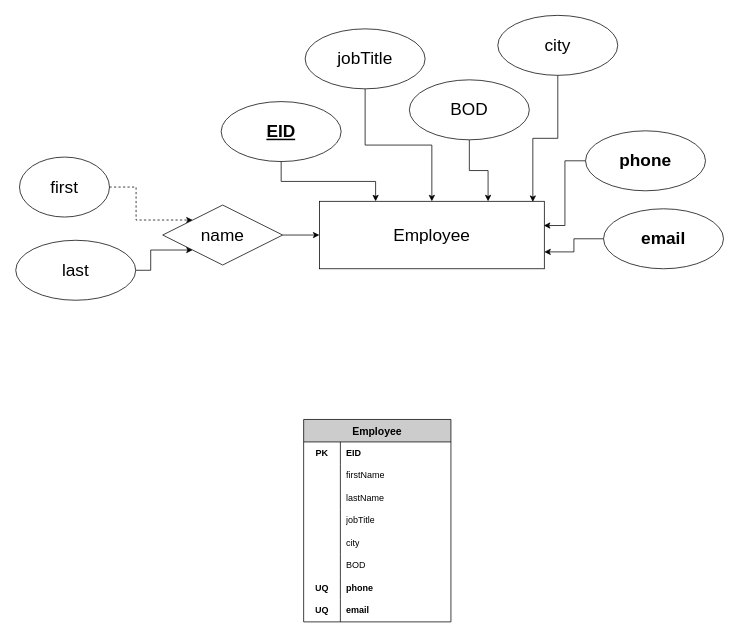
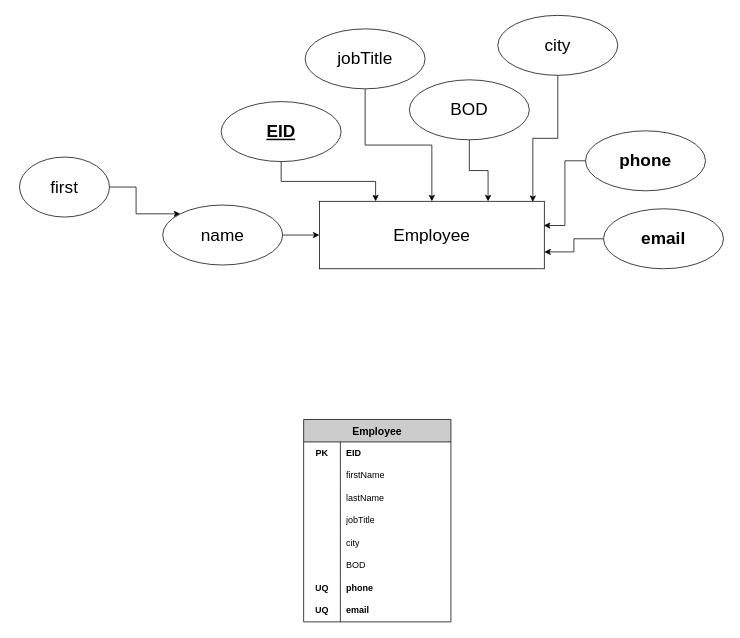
  <mxCell id="0" />
  <mxCell id="1" parent="0" />
  <mxCell id="2" value="&lt;font style=&quot;font-size: 23px&quot;&gt;Employee&lt;/font&gt;" style="rounded=0;whiteSpace=wrap;html=1;" vertex="1" parent="1"><mxGeometry x="425" y="268" width="300" height="90" as="geometry" /></mxCell>
  <mxCell id="3" style="edgeStyle=orthogonalEdgeStyle;rounded=0;orthogonalLoop=1;jettySize=auto;html=1;entryX=0.25;entryY=0;entryDx=0;entryDy=0;fontSize=23;" edge="1" parent="1" source="4" target="2"><mxGeometry relative="1" as="geometry" /></mxCell>
  <mxCell id="4" value="&lt;u&gt;&lt;b&gt;EID&lt;/b&gt;&lt;/u&gt;" style="ellipse;whiteSpace=wrap;html=1;fontSize=23;" vertex="1" parent="1"><mxGeometry x="294" y="135" width="160" height="80" as="geometry" /></mxCell>
- <mxCell id="5" style="edgeStyle=orthogonalEdgeStyle;rounded=0;orthogonalLoop=1;jettySize=auto;html=1;entryX=0;entryY=0;entryDx=0;entryDy=0;fontSize=23;dashed=1;" edge="1" parent="1" source="6" target="10"><mxGeometry relative="1" as="geometry" /></mxCell>
+ <mxCell id="5" style="edgeStyle=orthogonalEdgeStyle;rounded=0;orthogonalLoop=1;jettySize=auto;html=1;entryX=0;entryY=0;entryDx=0;entryDy=0;fontSize=23;" edge="1" parent="1" source="6" target="10"><mxGeometry relative="1" as="geometry" /></mxCell>
  <mxCell id="6" value="first" style="ellipse;whiteSpace=wrap;html=1;fontSize=23;" vertex="1" parent="1"><mxGeometry x="25" y="209" width="120" height="80" as="geometry" /></mxCell>
- <mxCell id="7" style="edgeStyle=orthogonalEdgeStyle;rounded=0;orthogonalLoop=1;jettySize=auto;html=1;entryX=0;entryY=1;entryDx=0;entryDy=0;fontSize=23;" edge="1" parent="1" source="8" target="10"><mxGeometry relative="1" as="geometry" /></mxCell>
- <mxCell id="8" value="last" style="ellipse;whiteSpace=wrap;html=1;fontSize=23;" vertex="1" parent="1"><mxGeometry x="20" y="320" width="160" height="80" as="geometry" /></mxCell>
  <mxCell id="9" style="edgeStyle=orthogonalEdgeStyle;rounded=0;orthogonalLoop=1;jettySize=auto;html=1;entryX=0;entryY=0.5;entryDx=0;entryDy=0;fontSize=23;" edge="1" parent="1" source="10" target="2"><mxGeometry relative="1" as="geometry" /></mxCell>
- <mxCell id="10" value="name" style="rhombus;whiteSpace=wrap;html=1;fontSize=23;" vertex="1" parent="1"><mxGeometry x="216" y="273" width="160" height="80" as="geometry" /></mxCell>
+ <mxCell id="10" value="name" style="ellipse;whiteSpace=wrap;html=1;fontSize=23;" vertex="1" parent="1"><mxGeometry x="216" y="273" width="160" height="80" as="geometry" /></mxCell>
  <mxCell id="11" style="edgeStyle=orthogonalEdgeStyle;rounded=0;orthogonalLoop=1;jettySize=auto;html=1;fontSize=23;" edge="1" parent="1" source="12" target="2"><mxGeometry relative="1" as="geometry" /></mxCell>
  <mxCell id="12" value="jobTitle" style="ellipse;whiteSpace=wrap;html=1;fontSize=23;" vertex="1" parent="1"><mxGeometry x="406" y="38" width="160" height="80" as="geometry" /></mxCell>
  <mxCell id="13" style="edgeStyle=orthogonalEdgeStyle;rounded=0;orthogonalLoop=1;jettySize=auto;html=1;entryX=0.75;entryY=0;entryDx=0;entryDy=0;fontSize=23;" edge="1" parent="1" source="14" target="2"><mxGeometry relative="1" as="geometry" /></mxCell>
  <mxCell id="14" value="BOD" style="ellipse;whiteSpace=wrap;html=1;fontSize=23;" vertex="1" parent="1"><mxGeometry x="545" y="106" width="160" height="80" as="geometry" /></mxCell>
  <mxCell id="15" style="edgeStyle=orthogonalEdgeStyle;rounded=0;orthogonalLoop=1;jettySize=auto;html=1;entryX=0.998;entryY=0.359;entryDx=0;entryDy=0;entryPerimeter=0;fontSize=23;" edge="1" parent="1" source="16" target="2"><mxGeometry relative="1" as="geometry" /></mxCell>
  <mxCell id="16" value="&lt;b&gt;phone&lt;/b&gt;" style="ellipse;whiteSpace=wrap;html=1;fontSize=23;" vertex="1" parent="1"><mxGeometry x="780" y="174" width="160" height="80" as="geometry" /></mxCell>
  <mxCell id="17" style="edgeStyle=orthogonalEdgeStyle;rounded=0;orthogonalLoop=1;jettySize=auto;html=1;entryX=1;entryY=0.75;entryDx=0;entryDy=0;fontSize=23;" edge="1" parent="1" source="18" target="2"><mxGeometry relative="1" as="geometry" /></mxCell>
  <mxCell id="18" value="&lt;b&gt;email&lt;/b&gt;" style="ellipse;whiteSpace=wrap;html=1;fontSize=23;" vertex="1" parent="1"><mxGeometry x="804" y="278" width="160" height="80" as="geometry" /></mxCell>
  <mxCell id="19" value="Employee" style="shape=table;startSize=30;container=1;collapsible=0;childLayout=tableLayout;fixedRows=1;rowLines=0;fontStyle=1;rounded=0;shadow=0;labelBackgroundColor=none;labelBorderColor=none;sketch=0;strokeColor=default;strokeWidth=1;fillColor=#CCCCCC;gradientColor=none;gradientDirection=radial;fontSize=14;" vertex="1" parent="1"><mxGeometry x="404" y="559" width="196.44" height="270" as="geometry" /></mxCell>
  <mxCell id="20" value="" style="shape=tableRow;horizontal=0;startSize=0;swimlaneHead=0;swimlaneBody=0;top=0;left=0;bottom=0;right=0;collapsible=0;dropTarget=0;fillColor=none;points=[[0,0.5],[1,0.5]];portConstraint=eastwest;rounded=0;shadow=0;labelBackgroundColor=none;labelBorderColor=none;sketch=0;strokeColor=default;strokeWidth=1;" vertex="1" parent="19"><mxGeometry y="30" width="196.44" height="30" as="geometry" /></mxCell>
  <mxCell id="21" value="&lt;b&gt;PK&lt;/b&gt;" style="shape=partialRectangle;html=1;whiteSpace=wrap;connectable=0;fillColor=none;top=0;left=0;bottom=0;right=0;overflow=hidden;rounded=0;shadow=0;labelBackgroundColor=none;labelBorderColor=none;sketch=0;strokeColor=default;strokeWidth=1;" vertex="1" parent="20"><mxGeometry width="49" height="30" as="geometry"><mxRectangle width="49" height="30" as="alternateBounds" /></mxGeometry></mxCell>
  <mxCell id="22" value="&lt;b&gt;EID&lt;/b&gt;" style="shape=partialRectangle;html=1;whiteSpace=wrap;connectable=0;fillColor=none;top=0;left=0;bottom=0;right=0;align=left;spacingLeft=6;overflow=hidden;rounded=0;shadow=0;labelBackgroundColor=none;labelBorderColor=none;sketch=0;strokeColor=default;strokeWidth=1;fontSize=12;" vertex="1" parent="20"><mxGeometry x="49" width="147" height="30" as="geometry"><mxRectangle width="147" height="30" as="alternateBounds" /></mxGeometry></mxCell>
  <mxCell id="23" value="" style="shape=tableRow;horizontal=0;startSize=0;swimlaneHead=0;swimlaneBody=0;top=0;left=0;bottom=0;right=0;collapsible=0;dropTarget=0;fillColor=none;points=[[0,0.5],[1,0.5]];portConstraint=eastwest;rounded=0;shadow=0;labelBackgroundColor=none;labelBorderColor=none;sketch=0;strokeColor=default;strokeWidth=1;" vertex="1" parent="19"><mxGeometry y="60" width="196.44" height="30" as="geometry" /></mxCell>
  <mxCell id="24" value="" style="shape=partialRectangle;html=1;whiteSpace=wrap;connectable=0;fillColor=none;top=0;left=0;bottom=0;right=0;overflow=hidden;rounded=0;shadow=0;labelBackgroundColor=none;labelBorderColor=none;sketch=0;strokeColor=default;strokeWidth=1;" vertex="1" parent="23"><mxGeometry width="49" height="30" as="geometry"><mxRectangle width="49" height="30" as="alternateBounds" /></mxGeometry></mxCell>
  <mxCell id="25" value="firstName" style="shape=partialRectangle;html=1;whiteSpace=wrap;connectable=0;fillColor=none;top=0;left=0;bottom=0;right=0;align=left;spacingLeft=6;overflow=hidden;rounded=0;shadow=0;labelBackgroundColor=none;labelBorderColor=none;sketch=0;strokeColor=default;strokeWidth=1;fontSize=12;" vertex="1" parent="23"><mxGeometry x="49" width="147" height="30" as="geometry"><mxRectangle width="147" height="30" as="alternateBounds" /></mxGeometry></mxCell>
  <mxCell id="26" value="" style="shape=tableRow;horizontal=0;startSize=0;swimlaneHead=0;swimlaneBody=0;top=0;left=0;bottom=0;right=0;collapsible=0;dropTarget=0;fillColor=none;points=[[0,0.5],[1,0.5]];portConstraint=eastwest;rounded=0;shadow=0;labelBackgroundColor=none;labelBorderColor=none;sketch=0;strokeColor=default;strokeWidth=1;" vertex="1" parent="19"><mxGeometry y="90" width="196.44" height="30" as="geometry" /></mxCell>
  <mxCell id="27" value="" style="shape=partialRectangle;html=1;whiteSpace=wrap;connectable=0;fillColor=none;top=0;left=0;bottom=0;right=0;overflow=hidden;rounded=0;shadow=0;labelBackgroundColor=none;labelBorderColor=none;sketch=0;strokeColor=default;strokeWidth=1;" vertex="1" parent="26"><mxGeometry width="49" height="30" as="geometry"><mxRectangle width="49" height="30" as="alternateBounds" /></mxGeometry></mxCell>
  <mxCell id="28" value="lastName" style="shape=partialRectangle;html=1;whiteSpace=wrap;connectable=0;fillColor=none;top=0;left=0;bottom=0;right=0;align=left;spacingLeft=6;overflow=hidden;rounded=0;shadow=0;labelBackgroundColor=none;labelBorderColor=none;sketch=0;strokeColor=default;strokeWidth=1;fontSize=12;" vertex="1" parent="26"><mxGeometry x="49" width="147" height="30" as="geometry"><mxRectangle width="147" height="30" as="alternateBounds" /></mxGeometry></mxCell>
  <mxCell id="29" value="" style="shape=tableRow;horizontal=0;startSize=0;swimlaneHead=0;swimlaneBody=0;top=0;left=0;bottom=0;right=0;collapsible=0;dropTarget=0;fillColor=none;points=[[0,0.5],[1,0.5]];portConstraint=eastwest;rounded=0;shadow=0;labelBackgroundColor=none;labelBorderColor=none;sketch=0;strokeColor=default;strokeWidth=1;" vertex="1" parent="19"><mxGeometry y="120" width="196.44" height="30" as="geometry" /></mxCell>
  <mxCell id="30" value="" style="shape=partialRectangle;html=1;whiteSpace=wrap;connectable=0;fillColor=none;top=0;left=0;bottom=0;right=0;overflow=hidden;rounded=0;shadow=0;labelBackgroundColor=none;labelBorderColor=none;sketch=0;strokeColor=default;strokeWidth=1;" vertex="1" parent="29"><mxGeometry width="49" height="30" as="geometry"><mxRectangle width="49" height="30" as="alternateBounds" /></mxGeometry></mxCell>
  <mxCell id="31" value="jobTitle" style="shape=partialRectangle;html=1;whiteSpace=wrap;connectable=0;fillColor=none;top=0;left=0;bottom=0;right=0;align=left;spacingLeft=6;overflow=hidden;rounded=0;shadow=0;labelBackgroundColor=none;labelBorderColor=none;sketch=0;strokeColor=default;strokeWidth=1;fontSize=12;" vertex="1" parent="29"><mxGeometry x="49" width="147" height="30" as="geometry"><mxRectangle width="147" height="30" as="alternateBounds" /></mxGeometry></mxCell>
  <mxCell id="32" value="" style="shape=tableRow;horizontal=0;startSize=0;swimlaneHead=0;swimlaneBody=0;top=0;left=0;bottom=0;right=0;collapsible=0;dropTarget=0;fillColor=none;points=[[0,0.5],[1,0.5]];portConstraint=eastwest;rounded=0;shadow=0;labelBackgroundColor=none;labelBorderColor=none;sketch=0;strokeColor=default;strokeWidth=1;" vertex="1" parent="19"><mxGeometry y="150" width="196.44" height="30" as="geometry" /></mxCell>
  <mxCell id="33" value="" style="shape=partialRectangle;html=1;whiteSpace=wrap;connectable=0;fillColor=none;top=0;left=0;bottom=0;right=0;overflow=hidden;rounded=0;shadow=0;labelBackgroundColor=none;labelBorderColor=none;sketch=0;strokeColor=default;strokeWidth=1;" vertex="1" parent="32"><mxGeometry width="49" height="30" as="geometry"><mxRectangle width="49" height="30" as="alternateBounds" /></mxGeometry></mxCell>
  <mxCell id="34" value="city" style="shape=partialRectangle;html=1;whiteSpace=wrap;connectable=0;fillColor=none;top=0;left=0;bottom=0;right=0;align=left;spacingLeft=6;overflow=hidden;rounded=0;shadow=0;labelBackgroundColor=none;labelBorderColor=none;sketch=0;strokeColor=default;strokeWidth=1;fontSize=12;" vertex="1" parent="32"><mxGeometry x="49" width="147" height="30" as="geometry"><mxRectangle width="147" height="30" as="alternateBounds" /></mxGeometry></mxCell>
  <mxCell id="35" value="" style="shape=tableRow;horizontal=0;startSize=0;swimlaneHead=0;swimlaneBody=0;top=0;left=0;bottom=0;right=0;collapsible=0;dropTarget=0;fillColor=none;points=[[0,0.5],[1,0.5]];portConstraint=eastwest;rounded=0;shadow=0;labelBackgroundColor=none;labelBorderColor=none;sketch=0;strokeColor=default;strokeWidth=1;" vertex="1" parent="19"><mxGeometry y="180" width="196.44" height="30" as="geometry" /></mxCell>
  <mxCell id="36" value="" style="shape=partialRectangle;html=1;whiteSpace=wrap;connectable=0;fillColor=none;top=0;left=0;bottom=0;right=0;overflow=hidden;rounded=0;shadow=0;labelBackgroundColor=none;labelBorderColor=none;sketch=0;strokeColor=default;strokeWidth=1;" vertex="1" parent="35"><mxGeometry width="49" height="30" as="geometry"><mxRectangle width="49" height="30" as="alternateBounds" /></mxGeometry></mxCell>
  <mxCell id="37" value="BOD" style="shape=partialRectangle;html=1;whiteSpace=wrap;connectable=0;fillColor=none;top=0;left=0;bottom=0;right=0;align=left;spacingLeft=6;overflow=hidden;rounded=0;shadow=0;labelBackgroundColor=none;labelBorderColor=none;sketch=0;strokeColor=default;strokeWidth=1;fontSize=12;" vertex="1" parent="35"><mxGeometry x="49" width="147" height="30" as="geometry"><mxRectangle width="147" height="30" as="alternateBounds" /></mxGeometry></mxCell>
  <mxCell id="38" value="" style="shape=tableRow;horizontal=0;startSize=0;swimlaneHead=0;swimlaneBody=0;top=0;left=0;bottom=0;right=0;collapsible=0;dropTarget=0;fillColor=none;points=[[0,0.5],[1,0.5]];portConstraint=eastwest;rounded=0;shadow=0;labelBackgroundColor=none;labelBorderColor=none;sketch=0;strokeColor=default;strokeWidth=1;" vertex="1" parent="19"><mxGeometry y="210" width="196.44" height="30" as="geometry" /></mxCell>
  <mxCell id="39" value="&lt;b&gt;UQ&lt;/b&gt;" style="shape=partialRectangle;html=1;whiteSpace=wrap;connectable=0;fillColor=none;top=0;left=0;bottom=0;right=0;overflow=hidden;rounded=0;shadow=0;labelBackgroundColor=none;labelBorderColor=none;sketch=0;strokeColor=default;strokeWidth=1;" vertex="1" parent="38"><mxGeometry width="49" height="30" as="geometry"><mxRectangle width="49" height="30" as="alternateBounds" /></mxGeometry></mxCell>
  <mxCell id="40" value="&lt;b&gt;phone&lt;/b&gt;" style="shape=partialRectangle;html=1;whiteSpace=wrap;connectable=0;fillColor=none;top=0;left=0;bottom=0;right=0;align=left;spacingLeft=6;overflow=hidden;rounded=0;shadow=0;labelBackgroundColor=none;labelBorderColor=none;sketch=0;strokeColor=default;strokeWidth=1;fontSize=12;" vertex="1" parent="38"><mxGeometry x="49" width="147" height="30" as="geometry"><mxRectangle width="147" height="30" as="alternateBounds" /></mxGeometry></mxCell>
  <mxCell id="41" value="" style="shape=tableRow;horizontal=0;startSize=0;swimlaneHead=0;swimlaneBody=0;top=0;left=0;bottom=0;right=0;collapsible=0;dropTarget=0;fillColor=none;points=[[0,0.5],[1,0.5]];portConstraint=eastwest;rounded=0;shadow=0;labelBackgroundColor=none;labelBorderColor=none;sketch=0;strokeColor=default;strokeWidth=1;" vertex="1" parent="19"><mxGeometry y="240" width="196.44" height="30" as="geometry" /></mxCell>
  <mxCell id="42" value="&lt;b&gt;UQ&lt;/b&gt;" style="shape=partialRectangle;html=1;whiteSpace=wrap;connectable=0;fillColor=none;top=0;left=0;bottom=0;right=0;overflow=hidden;rounded=0;shadow=0;labelBackgroundColor=none;labelBorderColor=none;sketch=0;strokeColor=default;strokeWidth=1;" vertex="1" parent="41"><mxGeometry width="49" height="30" as="geometry"><mxRectangle width="49" height="30" as="alternateBounds" /></mxGeometry></mxCell>
  <mxCell id="43" value="&lt;b&gt;email&lt;/b&gt;" style="shape=partialRectangle;html=1;whiteSpace=wrap;connectable=0;fillColor=none;top=0;left=0;bottom=0;right=0;align=left;spacingLeft=6;overflow=hidden;rounded=0;shadow=0;labelBackgroundColor=none;labelBorderColor=none;sketch=0;strokeColor=default;strokeWidth=1;fontSize=12;" vertex="1" parent="41"><mxGeometry x="49" width="147" height="30" as="geometry"><mxRectangle width="147" height="30" as="alternateBounds" /></mxGeometry></mxCell>
  <mxCell id="44" style="edgeStyle=orthogonalEdgeStyle;rounded=0;orthogonalLoop=1;jettySize=auto;html=1;entryX=0.949;entryY=0.009;entryDx=0;entryDy=0;entryPerimeter=0;fontSize=23;" edge="1" parent="1" source="45" target="2"><mxGeometry relative="1" as="geometry" /></mxCell>
  <mxCell id="45" value="city" style="ellipse;whiteSpace=wrap;html=1;fontSize=23;" vertex="1" parent="1"><mxGeometry x="663" y="20" width="160" height="80" as="geometry" /></mxCell>
